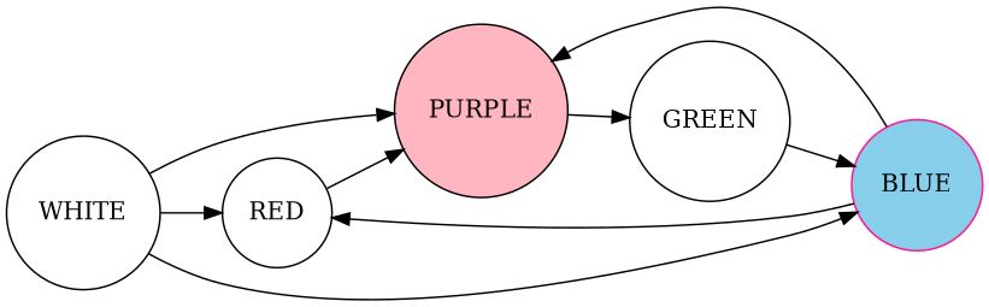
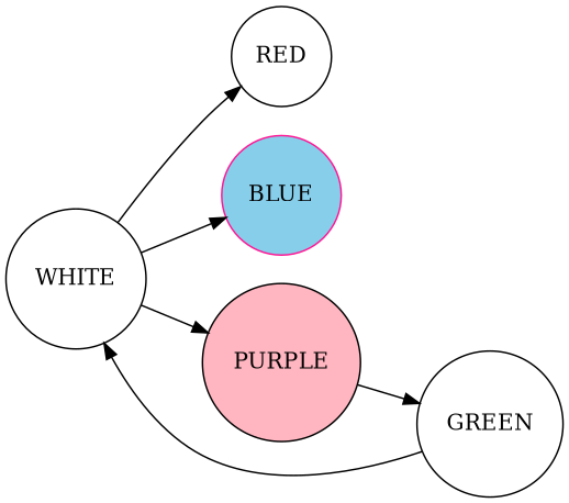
  digraph {
    rankdir=LR
    node [color=black fillcolor=white shape=circle style=filled]
    WHITE
    RED
    BLUE [color=deeppink fillcolor=skyblue]
    PURPLE [fillcolor=lightpink]
    GREEN
    WHITE -> RED
    WHITE -> BLUE
    WHITE -> PURPLE
-   RED -> PURPLE
-   BLUE -> RED
-   BLUE -> PURPLE
    PURPLE -> GREEN
-   GREEN -> BLUE
+   GREEN -> WHITE
  }
